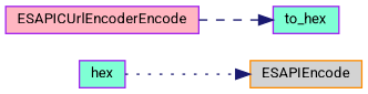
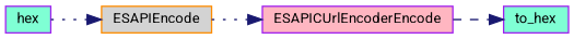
  digraph {
    fontname=Roboto
    rankdir=LR
    node [color=purple fillcolor=aquamarine fontname=Roboto fontsize=10 shape=record style=filled]
    edge [color=midnightblue fontname=Roboto fontsize=10 labelfontname=Helvetica labelfontsize=10 style=dotted]
    n1 [fontcolor=black height=0.2 label=hex width=0.4]
    n2 [color=darkorange fillcolor=lightgrey height=0.2 label=ESAPIEncode width=0.4]
    n3 [fillcolor=lightpink height=0.2 label=ESAPICUrlEncoderEncode width=0.4]
    n4 [height=0.2 label=to_hex width=0.4]
    n1 -> n2
+   n2 -> n3
    n3 -> n4 [style=dashed]
  }
